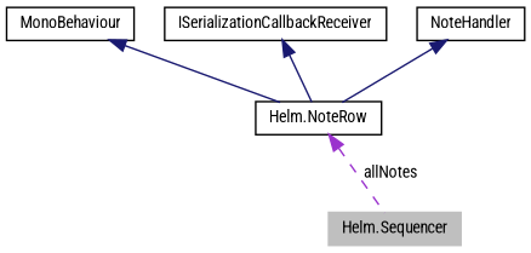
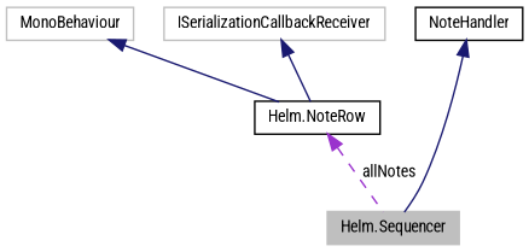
  digraph {
    fontname="Roboto Condensed"
    node [color=grey75 fillcolor=white fontname="Roboto Condensed" fontsize=10 shape=record style=filled]
    edge [color=midnightblue dir=back fontname="Roboto Condensed" fontsize=10 labelfontname=Helvetica labelfontsize=10 style=solid]
    n1 [fillcolor=grey75 fontcolor=black height=0.2 label="Helm.Sequencer" width=0.4]
-   n2 [color=black height=0.2 label=MonoBehaviour width=0.4]
+   n2 [height=0.2 label=MonoBehaviour width=0.4]
    n3 [color=black height=0.2 label="Helm.NoteRow" width=0.4]
    n4 [color=black height=0.2 label=NoteHandler width=0.4]
-   n5 [color=black height=0.2 label=ISerializationCallbackReceiver width=0.4]
+   n5 [height=0.2 label=ISerializationCallbackReceiver width=0.4]
    n2 -> n3
    n3 -> n1 [color=darkorchid3 label=" allNotes" style=dashed]
-   n4 -> n3
+   n4 -> n1
    n5 -> n3
  }
